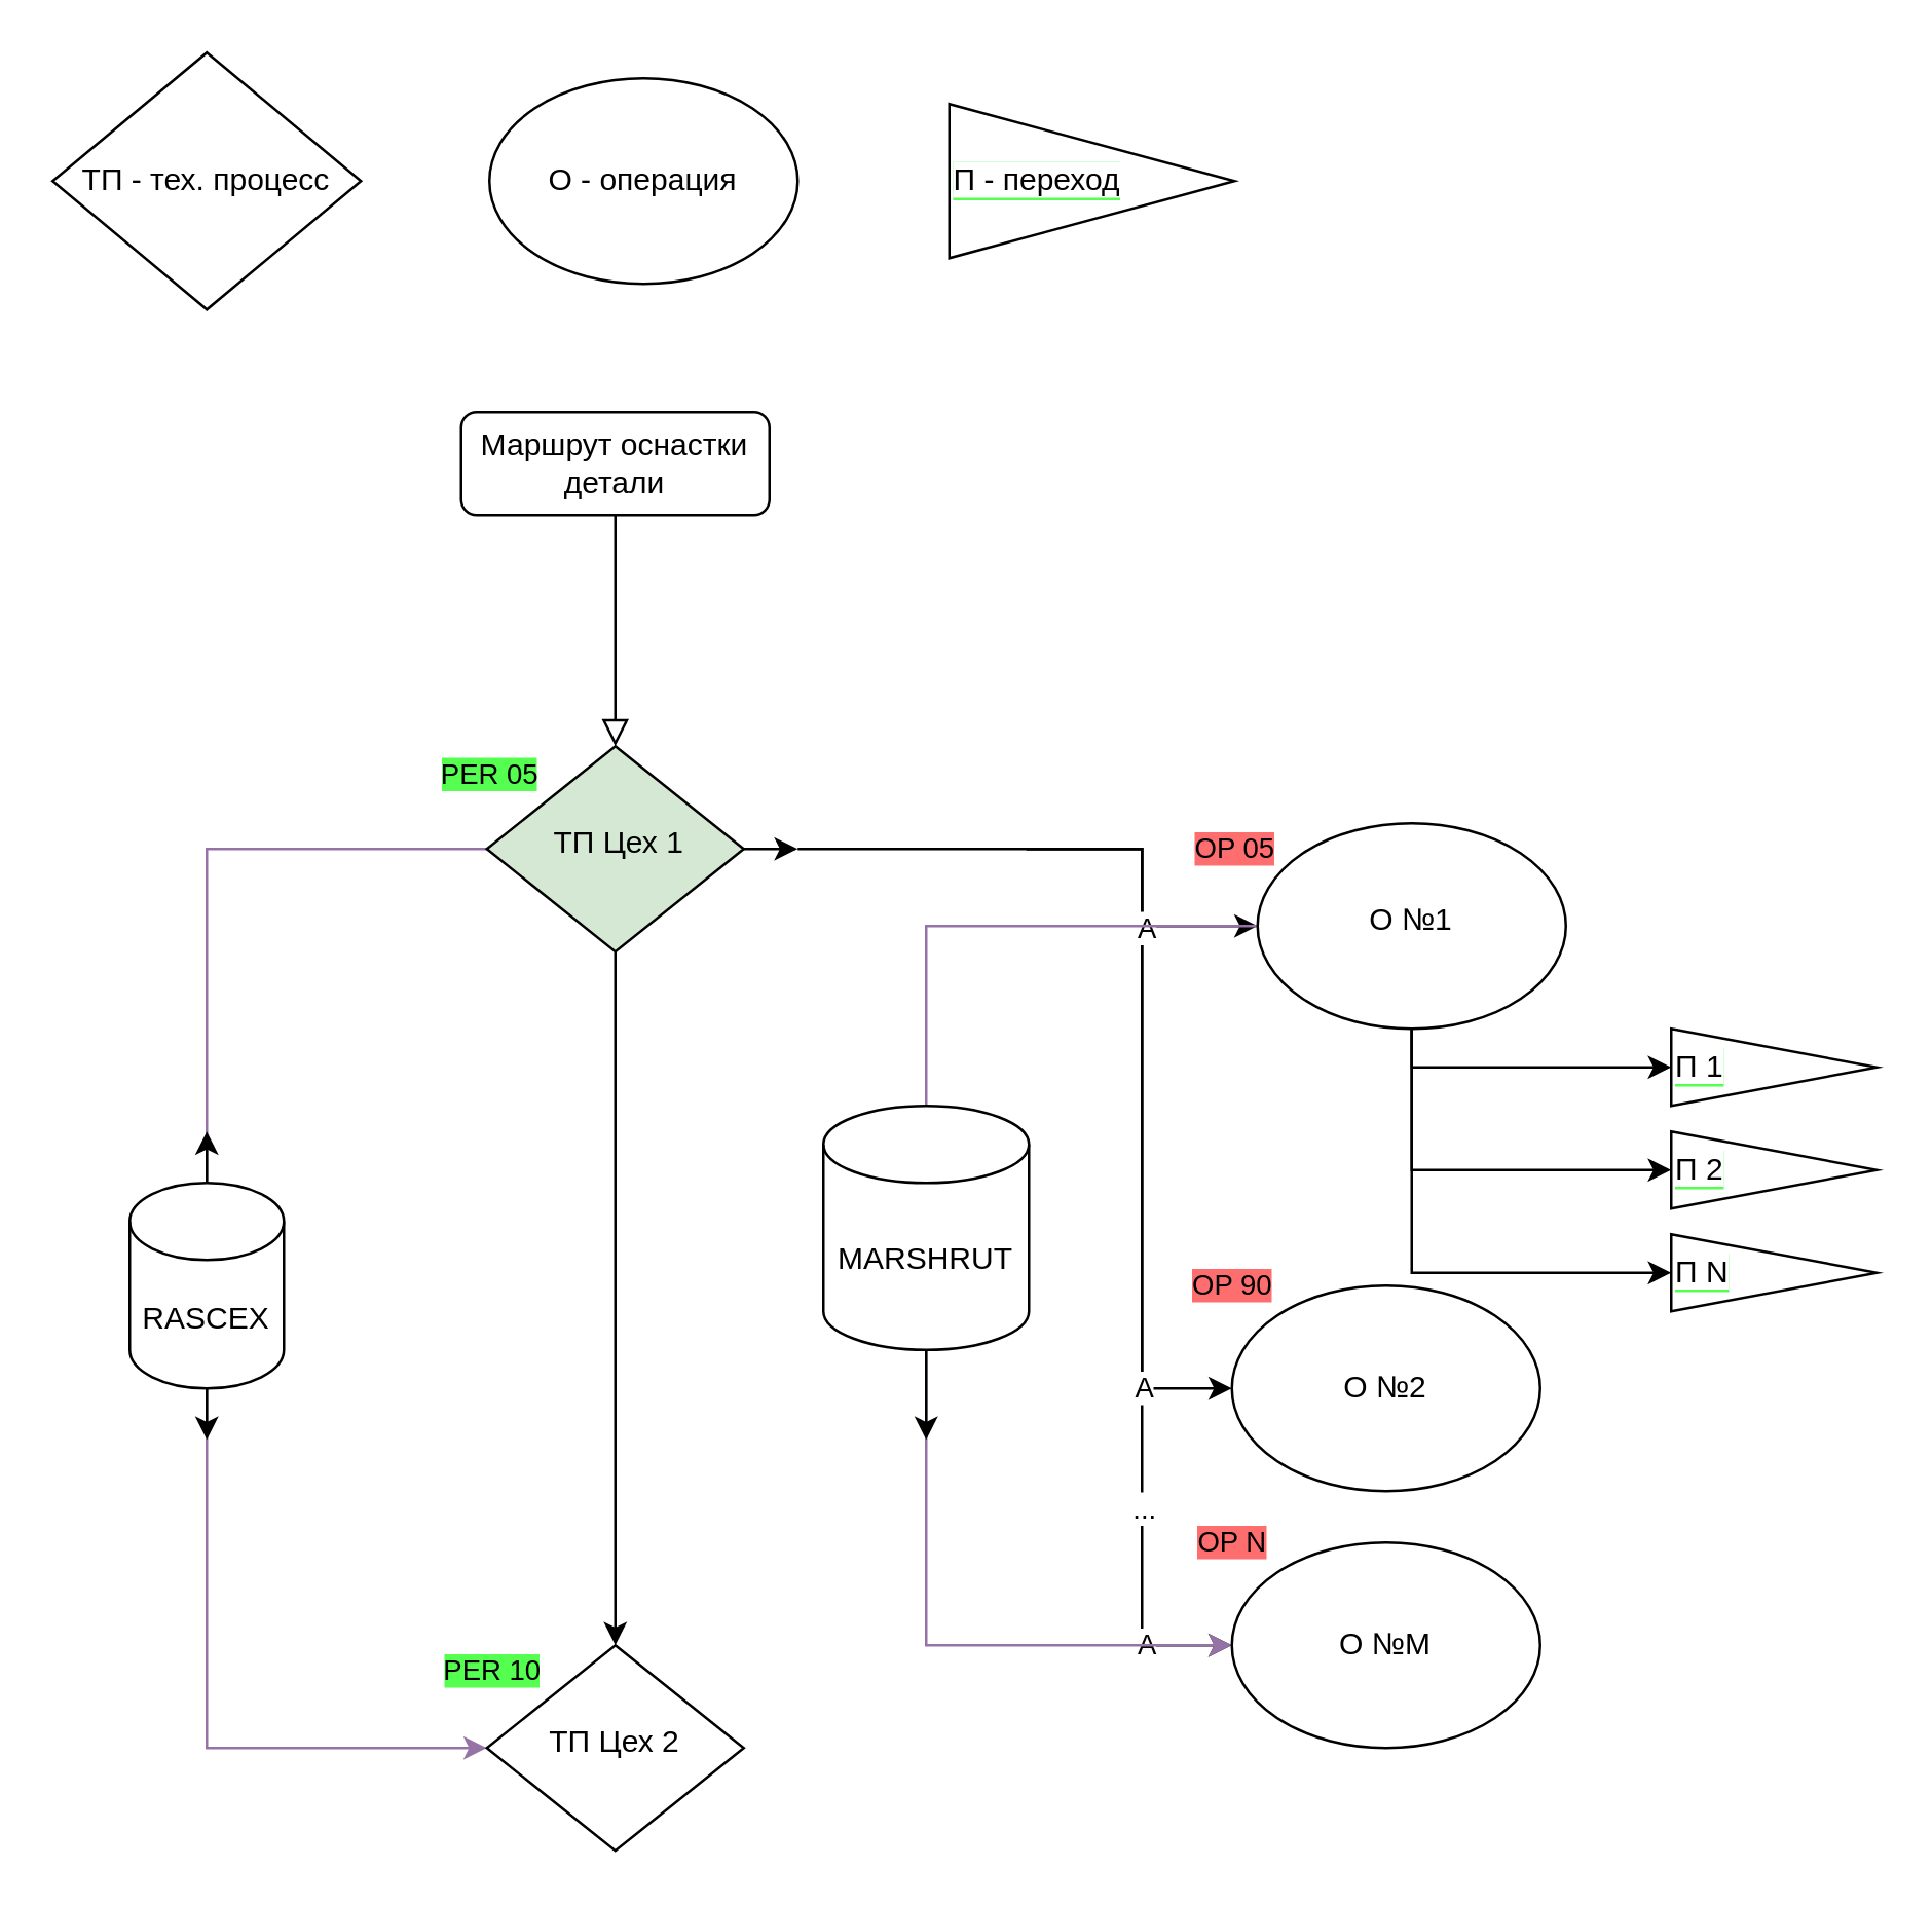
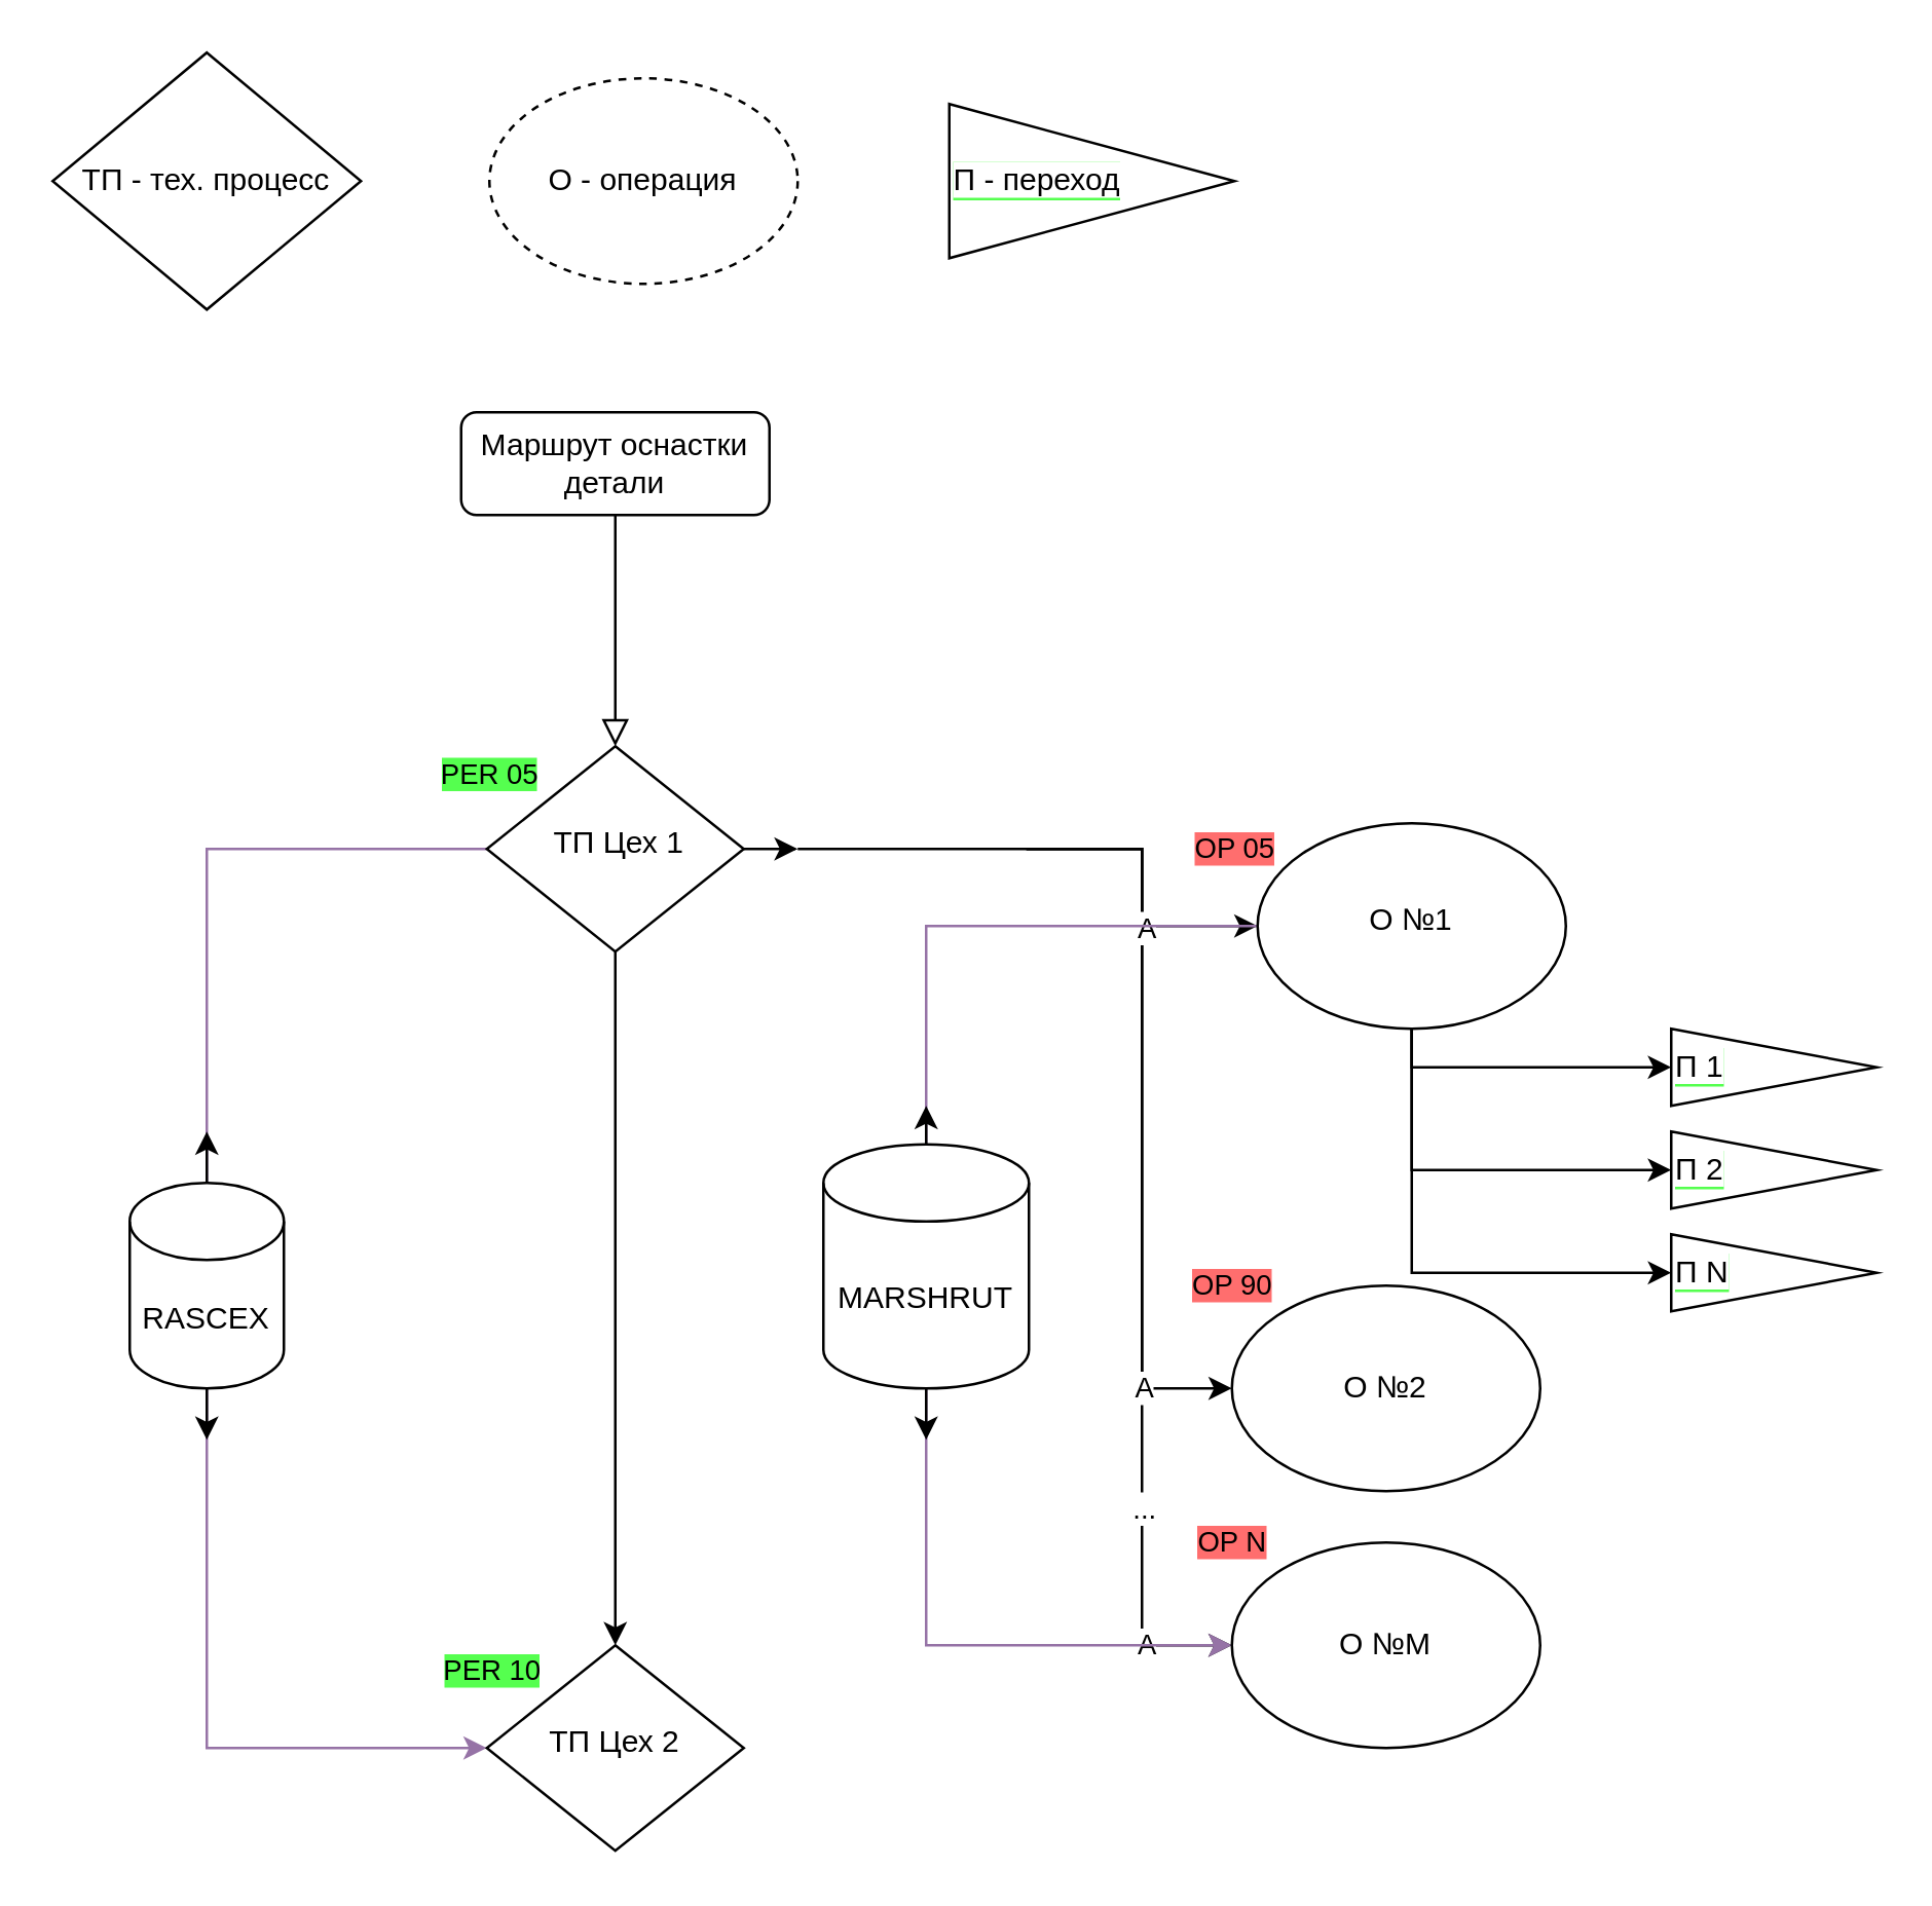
  <mxCell id="0" />
  <mxCell id="1" parent="0" />
  <mxCell id="2" value="" style="rounded=0;html=1;jettySize=auto;orthogonalLoop=1;fontSize=11;endArrow=block;endFill=0;endSize=8;strokeWidth=1;shadow=0;labelBackgroundColor=none;edgeStyle=orthogonalEdgeStyle;" parent="1" source="4" target="9" edge="1"><mxGeometry relative="1" as="geometry" /></mxCell>
  <mxCell id="3" value="PER 05" style="edgeLabel;html=1;align=center;verticalAlign=middle;resizable=0;points=[];labelBackgroundColor=#55FF4F;" parent="2" vertex="1" connectable="0"><mxGeometry x="-0.203" relative="1" as="geometry"><mxPoint x="-50" y="64.14" as="offset" /></mxGeometry></mxCell>
  <mxCell id="4" value="Маршрут оснастки детали" style="rounded=1;whiteSpace=wrap;html=1;fontSize=12;glass=0;strokeWidth=1;shadow=0;" parent="1" vertex="1"><mxGeometry x="179" y="160" width="120" height="40" as="geometry" /></mxCell>
  <mxCell id="5" value="" style="edgeStyle=orthogonalEdgeStyle;rounded=0;orthogonalLoop=1;jettySize=auto;html=1;" parent="1" source="9" target="18" edge="1"><mxGeometry relative="1" as="geometry" /></mxCell>
  <mxCell id="6" value="PER 10" style="edgeLabel;html=1;align=center;verticalAlign=middle;resizable=0;points=[];labelBackgroundColor=#55FF4F;" parent="5" vertex="1" connectable="0"><mxGeometry x="-0.096" relative="1" as="geometry"><mxPoint x="-49" y="157.93" as="offset" /></mxGeometry></mxCell>
  <mxCell id="7" value="" style="edgeStyle=orthogonalEdgeStyle;rounded=0;orthogonalLoop=1;jettySize=auto;html=1;" parent="1" source="9" edge="1"><mxGeometry relative="1" as="geometry"><mxPoint x="310" y="330" as="targetPoint" /></mxGeometry></mxCell>
  <mxCell id="8" style="edgeStyle=orthogonalEdgeStyle;rounded=0;orthogonalLoop=1;jettySize=auto;html=1;exitX=0;exitY=0.5;exitDx=0;exitDy=0;entryX=0;entryY=0.5;entryDx=0;entryDy=0;fillColor=#e1d5e7;strokeColor=#9673a6;" edge="1" parent="1" source="9" target="18"><mxGeometry relative="1" as="geometry"><Array as="points"><mxPoint x="80" y="330" /><mxPoint x="80" y="680" /></Array></mxGeometry></mxCell>
- <mxCell id="9" value="&amp;nbsp;ТП Цех 1" style="rhombus;whiteSpace=wrap;html=1;shadow=0;fontFamily=Helvetica;fontSize=12;align=center;strokeWidth=1;spacing=6;spacingTop=-4;fillColor=#d5e8d4;" parent="1" vertex="1"><mxGeometry x="189" y="290" width="100" height="80" as="geometry" /></mxCell>
+ <mxCell id="9" value="&amp;nbsp;ТП Цех 1" style="rhombus;whiteSpace=wrap;html=1;shadow=0;fontFamily=Helvetica;fontSize=12;align=center;strokeWidth=1;spacing=6;spacingTop=-4;" parent="1" vertex="1"><mxGeometry x="189" y="290" width="100" height="80" as="geometry" /></mxCell>
  <mxCell id="10" value="" style="edgeStyle=orthogonalEdgeStyle;rounded=0;orthogonalLoop=1;jettySize=auto;html=1;entryX=0;entryY=0.5;entryDx=0;entryDy=0;" parent="1" target="23" edge="1"><mxGeometry relative="1" as="geometry"><mxPoint x="399" y="330" as="sourcePoint" /><Array as="points"><mxPoint x="399" y="330" /><mxPoint x="444" y="330" /><mxPoint x="444" y="360" /></Array></mxGeometry></mxCell>
  <mxCell id="11" style="edgeStyle=orthogonalEdgeStyle;rounded=0;orthogonalLoop=1;jettySize=auto;html=1;entryX=0;entryY=0.5;entryDx=0;entryDy=0;" parent="1" target="24" edge="1"><mxGeometry relative="1" as="geometry"><mxPoint x="399" y="330" as="sourcePoint" /><Array as="points"><mxPoint x="444" y="330" /><mxPoint x="444" y="540" /></Array></mxGeometry></mxCell>
  <mxCell id="12" style="edgeStyle=orthogonalEdgeStyle;rounded=0;orthogonalLoop=1;jettySize=auto;html=1;entryX=0;entryY=0.5;entryDx=0;entryDy=0;" parent="1" target="25" edge="1"><mxGeometry relative="1" as="geometry"><mxPoint x="310" y="330" as="sourcePoint" /><Array as="points"><mxPoint x="444" y="330" /><mxPoint x="444" y="640" /></Array></mxGeometry></mxCell>
  <mxCell id="13" value="А" style="edgeLabel;html=1;align=center;verticalAlign=middle;resizable=0;points=[];fontStyle=0" parent="12" vertex="1" connectable="0"><mxGeometry x="-0.196" y="1" relative="1" as="geometry"><mxPoint y="-28.57" as="offset" /></mxGeometry></mxCell>
  <mxCell id="14" value="А" style="edgeLabel;html=1;align=center;verticalAlign=middle;resizable=0;points=[];" parent="12" vertex="1" connectable="0"><mxGeometry x="0.296" relative="1" as="geometry"><mxPoint y="33.71" as="offset" /></mxGeometry></mxCell>
  <mxCell id="15" value="А" style="edgeLabel;html=1;align=center;verticalAlign=middle;resizable=0;points=[];" parent="12" vertex="1" connectable="0"><mxGeometry x="0.776" y="1" relative="1" as="geometry"><mxPoint y="18.29" as="offset" /></mxGeometry></mxCell>
  <mxCell id="16" value="OP 05" style="edgeLabel;html=1;align=center;verticalAlign=middle;resizable=0;points=[];labelBackgroundColor=#FF6E6E;" parent="12" vertex="1" connectable="0"><mxGeometry x="0.033" y="-2" relative="1" as="geometry"><mxPoint x="37.97" y="-113.59" as="offset" /></mxGeometry></mxCell>
  <mxCell id="17" value="...&lt;br&gt;" style="edgeLabel;html=1;align=center;verticalAlign=middle;resizable=0;points=[];" parent="12" vertex="1" connectable="0"><mxGeometry x="0.629" relative="1" as="geometry"><mxPoint as="offset" /></mxGeometry></mxCell>
  <mxCell id="18" value="ТП Цех 2" style="rhombus;whiteSpace=wrap;html=1;shadow=0;strokeWidth=1;spacing=6;spacingTop=-4;" parent="1" vertex="1"><mxGeometry x="189" y="640" width="100" height="80" as="geometry" /></mxCell>
  <mxCell id="19" style="edgeStyle=orthogonalEdgeStyle;rounded=0;orthogonalLoop=1;jettySize=auto;html=1;exitX=0.5;exitY=1;exitDx=0;exitDy=0;entryX=0;entryY=0.5;entryDx=0;entryDy=0;" parent="1" source="23" target="30" edge="1"><mxGeometry relative="1" as="geometry"><Array as="points"><mxPoint x="549" y="415" /></Array></mxGeometry></mxCell>
  <mxCell id="20" style="edgeStyle=orthogonalEdgeStyle;rounded=0;orthogonalLoop=1;jettySize=auto;html=1;entryX=0;entryY=0.5;entryDx=0;entryDy=0;exitX=0.5;exitY=1;exitDx=0;exitDy=0;" parent="1" source="23" target="31" edge="1"><mxGeometry relative="1" as="geometry"><mxPoint x="549" y="460" as="targetPoint" /></mxGeometry></mxCell>
  <mxCell id="21" style="edgeStyle=orthogonalEdgeStyle;rounded=0;orthogonalLoop=1;jettySize=auto;html=1;exitX=0.5;exitY=1;exitDx=0;exitDy=0;entryX=0;entryY=0.5;entryDx=0;entryDy=0;" parent="1" source="23" target="32" edge="1"><mxGeometry relative="1" as="geometry" /></mxCell>
  <mxCell id="22" style="edgeStyle=orthogonalEdgeStyle;rounded=0;orthogonalLoop=1;jettySize=auto;html=1;entryX=0;entryY=0.5;entryDx=0;entryDy=0;fontColor=#FFFF33;fillColor=#e1d5e7;strokeColor=#9673a6;exitX=0;exitY=0.5;exitDx=0;exitDy=0;" edge="1" parent="1" source="23" target="25"><mxGeometry relative="1" as="geometry"><Array as="points"><mxPoint x="360" y="360" /><mxPoint x="360" y="640" /></Array></mxGeometry></mxCell>
  <mxCell id="23" value="О №1" style="ellipse;whiteSpace=wrap;html=1;shadow=0;strokeWidth=1;spacing=6;spacingTop=-4;" parent="1" vertex="1"><mxGeometry x="489" y="320" width="120" height="80" as="geometry" /></mxCell>
  <mxCell id="24" value="О №2" style="ellipse;whiteSpace=wrap;html=1;" parent="1" vertex="1"><mxGeometry x="479" y="500" width="120" height="80" as="geometry" /></mxCell>
  <mxCell id="25" value="О №M" style="ellipse;whiteSpace=wrap;html=1;" parent="1" vertex="1"><mxGeometry x="479" y="600" width="120" height="80" as="geometry" /></mxCell>
  <mxCell id="26" value="ТП - тех. процесс" style="rhombus;whiteSpace=wrap;html=1;" parent="1" vertex="1"><mxGeometry x="20" y="20" width="120" height="100" as="geometry" /></mxCell>
- <mxCell id="27" value="О - операция" style="ellipse;whiteSpace=wrap;html=1;" parent="1" vertex="1"><mxGeometry x="190" y="30" width="120" height="80" as="geometry" /></mxCell>
+ <mxCell id="27" value="О - операция" style="ellipse;whiteSpace=wrap;html=1;dashed=1;" parent="1" vertex="1"><mxGeometry x="190" y="30" width="120" height="80" as="geometry" /></mxCell>
  <mxCell id="28" value="OP 90" style="edgeLabel;html=1;align=center;verticalAlign=middle;resizable=0;points=[];labelBackgroundColor=#FF6E6E;" parent="1" vertex="1" connectable="0"><mxGeometry x="478.999" y="499.999" as="geometry" /></mxCell>
  <mxCell id="29" value="OP N" style="edgeLabel;html=1;align=center;verticalAlign=middle;resizable=0;points=[];labelBackgroundColor=#FF6E6E;" parent="1" vertex="1" connectable="0"><mxGeometry x="478.999" y="599.999" as="geometry" /></mxCell>
  <mxCell id="30" value="&lt;span style=&quot;background-color: rgb(255 , 255 , 255)&quot;&gt;П 1&lt;/span&gt;" style="triangle;whiteSpace=wrap;html=1;labelBackgroundColor=#55FF4F;align=left;" parent="1" vertex="1"><mxGeometry x="650" y="400" width="80" height="30" as="geometry" /></mxCell>
  <mxCell id="31" value="&lt;span style=&quot;background-color: rgb(255 , 255 , 255)&quot;&gt;П 2&lt;/span&gt;" style="triangle;whiteSpace=wrap;html=1;labelBackgroundColor=#55FF4F;align=left;" parent="1" vertex="1"><mxGeometry x="650" y="440" width="80" height="30" as="geometry" /></mxCell>
  <mxCell id="32" value="&lt;span style=&quot;background-color: rgb(255 , 255 , 255)&quot;&gt;П N&lt;/span&gt;" style="triangle;whiteSpace=wrap;html=1;labelBackgroundColor=#55FF4F;align=left;" parent="1" vertex="1"><mxGeometry x="650" y="480" width="80" height="30" as="geometry" /></mxCell>
  <mxCell id="33" value="&lt;span style=&quot;background-color: rgb(255 , 255 , 255)&quot;&gt;П - переход&lt;/span&gt;" style="triangle;whiteSpace=wrap;html=1;labelBackgroundColor=#55FF4F;align=left;" parent="1" vertex="1"><mxGeometry x="369" y="40" width="111" height="60" as="geometry" /></mxCell>
  <mxCell id="34" style="edgeStyle=orthogonalEdgeStyle;rounded=0;orthogonalLoop=1;jettySize=auto;html=1;fontColor=#FFFF33;" edge="1" parent="1" source="36"><mxGeometry relative="1" as="geometry"><mxPoint x="80" y="560" as="targetPoint" /></mxGeometry></mxCell>
  <mxCell id="35" style="edgeStyle=orthogonalEdgeStyle;rounded=0;orthogonalLoop=1;jettySize=auto;html=1;fontColor=#FFFF33;" edge="1" parent="1" source="36"><mxGeometry relative="1" as="geometry"><mxPoint x="80" y="440" as="targetPoint" /></mxGeometry></mxCell>
  <mxCell id="36" value="&lt;font color=&quot;#000000&quot;&gt;RASCEX&lt;/font&gt;" style="shape=cylinder3;whiteSpace=wrap;html=1;boundedLbl=1;backgroundOutline=1;size=15;fontColor=#FFFF33;" vertex="1" parent="1"><mxGeometry x="50" y="460" width="60" height="80" as="geometry" /></mxCell>
  <mxCell id="37" style="edgeStyle=orthogonalEdgeStyle;rounded=0;orthogonalLoop=1;jettySize=auto;html=1;exitX=0.5;exitY=0;exitDx=0;exitDy=0;exitPerimeter=0;fontColor=#FFFF33;" edge="1" parent="1" source="39"><mxGeometry relative="1" as="geometry"><mxPoint x="360" y="430" as="targetPoint" /></mxGeometry></mxCell>
  <mxCell id="38" style="edgeStyle=orthogonalEdgeStyle;rounded=0;orthogonalLoop=1;jettySize=auto;html=1;fontColor=#FFFF33;" edge="1" parent="1" source="39"><mxGeometry relative="1" as="geometry"><mxPoint x="360" y="560" as="targetPoint" /></mxGeometry></mxCell>
- <mxCell id="39" value="&lt;font color=&quot;#000000&quot;&gt;MARSHRUT&lt;/font&gt;" style="shape=cylinder3;whiteSpace=wrap;html=1;boundedLbl=1;backgroundOutline=1;size=15;fontColor=#FFFF33;" vertex="1" parent="1"><mxGeometry x="320" y="430" width="80" height="95" as="geometry" /></mxCell>
+ <mxCell id="39" value="&lt;font color=&quot;#000000&quot;&gt;MARSHRUT&lt;/font&gt;" style="shape=cylinder3;whiteSpace=wrap;html=1;boundedLbl=1;backgroundOutline=1;size=15;fontColor=#FFFF33;" vertex="1" parent="1"><mxGeometry x="320" y="445" width="80" height="95" as="geometry" /></mxCell>
